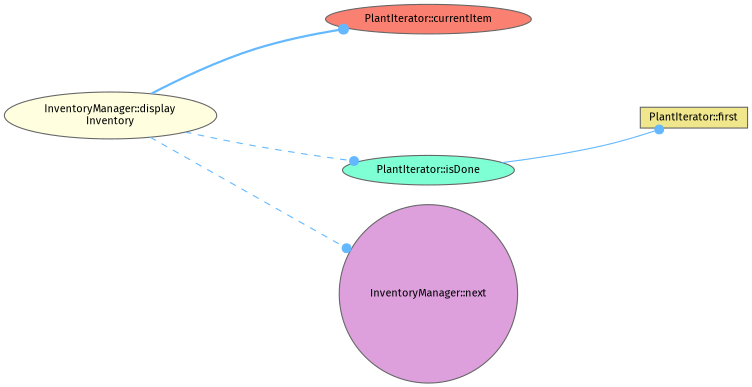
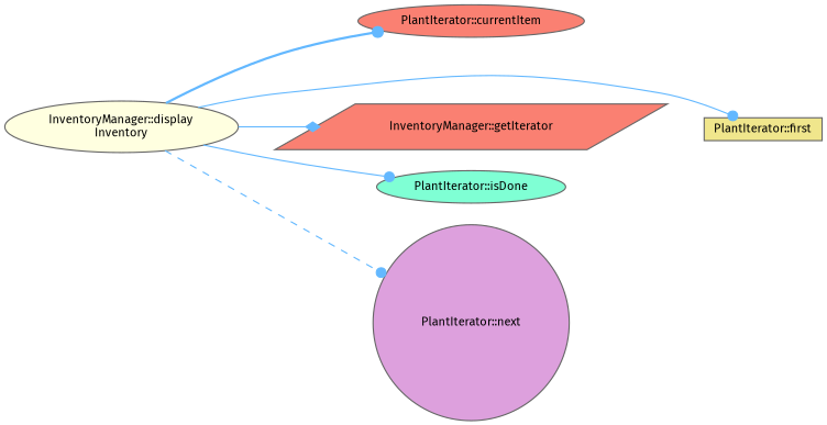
  digraph {
    fontname="Fira Sans"
    rankdir=LR
    node [color=grey40 fillcolor=salmon fontname="Fira Sans" fontsize=10 shape=ellipse style=filled]
    edge [arrowhead=dot color=steelblue1 fontname="Fira Sans" fontsize=10 labelfontname=Helvetica labelfontsize=10 style=solid]
    n1 [color=gray40 fillcolor=lightyellow fontcolor=black height=0.2 label="InventoryManager::display\lInventory" width=0.4]
    n2 [height=0.2 label="PlantIterator::currentItem" width=0.4]
    n3 [fillcolor=khaki height=0.2 label="PlantIterator::first" shape=box width=0.4]
+   n4 [height=0.2 label="InventoryManager::getIterator" shape=parallelogram width=0.4]
    n5 [fillcolor=aquamarine height=0.2 label="PlantIterator::isDone" width=0.4]
-   n6 [fillcolor=plum height=0.2 label="InventoryManager::next" shape=circle width=0.4]
+   n6 [fillcolor=plum height=0.2 label="PlantIterator::next" shape=circle width=0.4]
    n1 -> n2 [style=bold]
-   n5 -> n3
-   n1 -> n5 [style=dashed]
+   n1 -> n3
+   n1 -> n4 [arrowhead=diamond]
+   n1 -> n5
    n1 -> n6 [style=dashed]
  }
